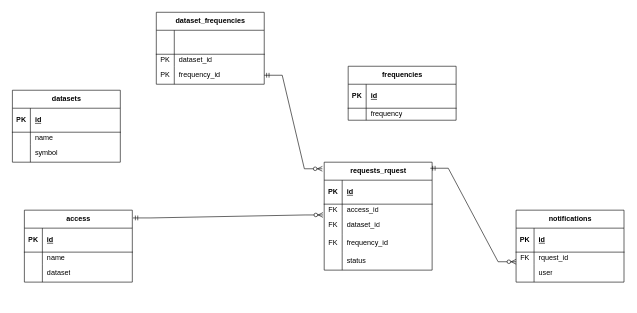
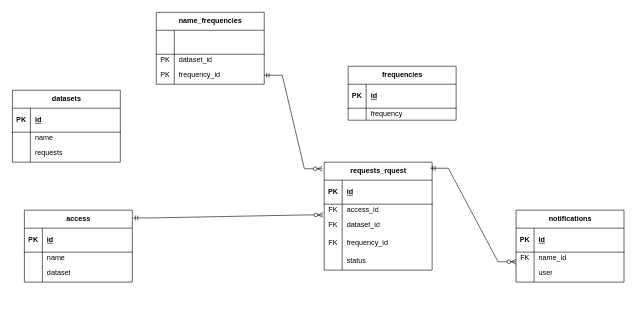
  <mxCell id="0" />
  <mxCell id="1" parent="0" />
  <mxCell id="2" value="frequencies" style="shape=table;startSize=30;container=1;collapsible=1;childLayout=tableLayout;fixedRows=1;rowLines=0;fontStyle=1;align=center;resizeLast=1;html=1;" parent="1" vertex="1"><mxGeometry x="580" y="110" width="180" height="90" as="geometry" /></mxCell>
  <mxCell id="3" value="" style="shape=tableRow;horizontal=0;startSize=0;swimlaneHead=0;swimlaneBody=0;fillColor=none;collapsible=0;dropTarget=0;points=[[0,0.5],[1,0.5]];portConstraint=eastwest;top=0;left=0;right=0;bottom=1;" parent="2" vertex="1"><mxGeometry y="30" width="180" height="40" as="geometry" /></mxCell>
  <mxCell id="4" value="PK" style="shape=partialRectangle;connectable=0;fillColor=none;top=0;left=0;bottom=0;right=0;fontStyle=1;overflow=hidden;whiteSpace=wrap;html=1;" parent="3" vertex="1"><mxGeometry width="30" height="40" as="geometry"><mxRectangle width="30" height="40" as="alternateBounds" /></mxGeometry></mxCell>
  <mxCell id="5" value="id" style="shape=partialRectangle;connectable=0;fillColor=none;top=0;left=0;bottom=0;right=0;align=left;spacingLeft=6;fontStyle=5;overflow=hidden;whiteSpace=wrap;html=1;" parent="3" vertex="1"><mxGeometry x="30" width="150" height="40" as="geometry"><mxRectangle width="150" height="40" as="alternateBounds" /></mxGeometry></mxCell>
  <mxCell id="6" value="" style="shape=tableRow;horizontal=0;startSize=0;swimlaneHead=0;swimlaneBody=0;fillColor=none;collapsible=0;dropTarget=0;points=[[0,0.5],[1,0.5]];portConstraint=eastwest;top=0;left=0;right=0;bottom=0;" parent="2" vertex="1"><mxGeometry y="70" width="180" height="20" as="geometry" /></mxCell>
  <mxCell id="7" value="" style="shape=partialRectangle;connectable=0;fillColor=none;top=0;left=0;bottom=0;right=0;editable=1;overflow=hidden;whiteSpace=wrap;html=1;" parent="6" vertex="1"><mxGeometry width="30" height="20" as="geometry"><mxRectangle width="30" height="20" as="alternateBounds" /></mxGeometry></mxCell>
  <mxCell id="8" value="frequency" style="shape=partialRectangle;connectable=0;fillColor=none;top=0;left=0;bottom=0;right=0;align=left;spacingLeft=6;overflow=hidden;whiteSpace=wrap;html=1;" parent="6" vertex="1"><mxGeometry x="30" width="150" height="20" as="geometry"><mxRectangle width="150" height="20" as="alternateBounds" /></mxGeometry></mxCell>
  <mxCell id="9" value="access" style="shape=table;startSize=30;container=1;collapsible=1;childLayout=tableLayout;fixedRows=1;rowLines=0;fontStyle=1;align=center;resizeLast=1;html=1;" parent="1" vertex="1"><mxGeometry x="40" y="350" width="180" height="120" as="geometry" /></mxCell>
  <mxCell id="10" value="" style="shape=tableRow;horizontal=0;startSize=0;swimlaneHead=0;swimlaneBody=0;fillColor=none;collapsible=0;dropTarget=0;points=[[0,0.5],[1,0.5]];portConstraint=eastwest;top=0;left=0;right=0;bottom=1;" parent="9" vertex="1"><mxGeometry y="30" width="180" height="40" as="geometry" /></mxCell>
  <mxCell id="11" value="PK" style="shape=partialRectangle;connectable=0;fillColor=none;top=0;left=0;bottom=0;right=0;fontStyle=1;overflow=hidden;whiteSpace=wrap;html=1;" parent="10" vertex="1"><mxGeometry width="30" height="40" as="geometry"><mxRectangle width="30" height="40" as="alternateBounds" /></mxGeometry></mxCell>
  <mxCell id="12" value="id" style="shape=partialRectangle;connectable=0;fillColor=none;top=0;left=0;bottom=0;right=0;align=left;spacingLeft=6;fontStyle=5;overflow=hidden;whiteSpace=wrap;html=1;" parent="10" vertex="1"><mxGeometry x="30" width="150" height="40" as="geometry"><mxRectangle width="150" height="40" as="alternateBounds" /></mxGeometry></mxCell>
  <mxCell id="13" value="" style="shape=tableRow;horizontal=0;startSize=0;swimlaneHead=0;swimlaneBody=0;fillColor=none;collapsible=0;dropTarget=0;points=[[0,0.5],[1,0.5]];portConstraint=eastwest;top=0;left=0;right=0;bottom=0;" parent="9" vertex="1"><mxGeometry y="70" width="180" height="20" as="geometry" /></mxCell>
  <mxCell id="14" value="" style="shape=partialRectangle;connectable=0;fillColor=none;top=0;left=0;bottom=0;right=0;editable=1;overflow=hidden;whiteSpace=wrap;html=1;" parent="13" vertex="1"><mxGeometry width="30" height="20" as="geometry"><mxRectangle width="30" height="20" as="alternateBounds" /></mxGeometry></mxCell>
  <mxCell id="15" value="name" style="shape=partialRectangle;connectable=0;fillColor=none;top=0;left=0;bottom=0;right=0;align=left;spacingLeft=6;overflow=hidden;whiteSpace=wrap;html=1;" parent="13" vertex="1"><mxGeometry x="30" width="150" height="20" as="geometry"><mxRectangle width="150" height="20" as="alternateBounds" /></mxGeometry></mxCell>
  <mxCell id="16" value="" style="shape=tableRow;horizontal=0;startSize=0;swimlaneHead=0;swimlaneBody=0;fillColor=none;collapsible=0;dropTarget=0;points=[[0,0.5],[1,0.5]];portConstraint=eastwest;top=0;left=0;right=0;bottom=0;" parent="9" vertex="1"><mxGeometry y="90" width="180" height="30" as="geometry" /></mxCell>
  <mxCell id="17" value="" style="shape=partialRectangle;connectable=0;fillColor=none;top=0;left=0;bottom=0;right=0;editable=1;overflow=hidden;whiteSpace=wrap;html=1;" parent="16" vertex="1"><mxGeometry width="30" height="30" as="geometry"><mxRectangle width="30" height="30" as="alternateBounds" /></mxGeometry></mxCell>
  <mxCell id="18" value="dataset" style="shape=partialRectangle;connectable=0;fillColor=none;top=0;left=0;bottom=0;right=0;align=left;spacingLeft=6;overflow=hidden;whiteSpace=wrap;html=1;" parent="16" vertex="1"><mxGeometry x="30" width="150" height="30" as="geometry"><mxRectangle width="150" height="30" as="alternateBounds" /></mxGeometry></mxCell>
  <mxCell id="19" value="notifications" style="shape=table;startSize=30;container=1;collapsible=1;childLayout=tableLayout;fixedRows=1;rowLines=0;fontStyle=1;align=center;resizeLast=1;html=1;" parent="1" vertex="1"><mxGeometry x="860" y="350" width="180" height="120" as="geometry"><mxRectangle x="380" y="300" width="70" height="30" as="alternateBounds" /></mxGeometry></mxCell>
  <mxCell id="20" value="" style="shape=tableRow;horizontal=0;startSize=0;swimlaneHead=0;swimlaneBody=0;fillColor=none;collapsible=0;dropTarget=0;points=[[0,0.5],[1,0.5]];portConstraint=eastwest;top=0;left=0;right=0;bottom=1;" parent="19" vertex="1"><mxGeometry y="30" width="180" height="40" as="geometry" /></mxCell>
  <mxCell id="21" value="PK" style="shape=partialRectangle;connectable=0;fillColor=none;top=0;left=0;bottom=0;right=0;fontStyle=1;overflow=hidden;whiteSpace=wrap;html=1;" parent="20" vertex="1"><mxGeometry width="30" height="40" as="geometry"><mxRectangle width="30" height="40" as="alternateBounds" /></mxGeometry></mxCell>
  <mxCell id="22" value="id" style="shape=partialRectangle;connectable=0;fillColor=none;top=0;left=0;bottom=0;right=0;align=left;spacingLeft=6;fontStyle=5;overflow=hidden;whiteSpace=wrap;html=1;" parent="20" vertex="1"><mxGeometry x="30" width="150" height="40" as="geometry"><mxRectangle width="150" height="40" as="alternateBounds" /></mxGeometry></mxCell>
  <mxCell id="23" value="" style="shape=tableRow;horizontal=0;startSize=0;swimlaneHead=0;swimlaneBody=0;fillColor=none;collapsible=0;dropTarget=0;points=[[0,0.5],[1,0.5]];portConstraint=eastwest;top=0;left=0;right=0;bottom=0;" parent="19" vertex="1"><mxGeometry y="70" width="180" height="20" as="geometry" /></mxCell>
  <mxCell id="24" value="FK" style="shape=partialRectangle;connectable=0;fillColor=none;top=0;left=0;bottom=0;right=0;editable=1;overflow=hidden;whiteSpace=wrap;html=1;" parent="23" vertex="1"><mxGeometry width="30" height="20" as="geometry"><mxRectangle width="30" height="20" as="alternateBounds" /></mxGeometry></mxCell>
- <mxCell id="25" value="rquest_id" style="shape=partialRectangle;connectable=0;fillColor=none;top=0;left=0;bottom=0;right=0;align=left;spacingLeft=6;overflow=hidden;whiteSpace=wrap;html=1;" parent="23" vertex="1"><mxGeometry x="30" width="150" height="20" as="geometry"><mxRectangle width="150" height="20" as="alternateBounds" /></mxGeometry></mxCell>
+ <mxCell id="25" value="name_id" style="shape=partialRectangle;connectable=0;fillColor=none;top=0;left=0;bottom=0;right=0;align=left;spacingLeft=6;overflow=hidden;whiteSpace=wrap;html=1;" parent="23" vertex="1"><mxGeometry x="30" width="150" height="20" as="geometry"><mxRectangle width="150" height="20" as="alternateBounds" /></mxGeometry></mxCell>
  <mxCell id="26" value="" style="shape=tableRow;horizontal=0;startSize=0;swimlaneHead=0;swimlaneBody=0;fillColor=none;collapsible=0;dropTarget=0;points=[[0,0.5],[1,0.5]];portConstraint=eastwest;top=0;left=0;right=0;bottom=0;" parent="19" vertex="1"><mxGeometry y="90" width="180" height="30" as="geometry" /></mxCell>
  <mxCell id="27" value="" style="shape=partialRectangle;connectable=0;fillColor=none;top=0;left=0;bottom=0;right=0;editable=1;overflow=hidden;whiteSpace=wrap;html=1;" parent="26" vertex="1"><mxGeometry width="30" height="30" as="geometry"><mxRectangle width="30" height="30" as="alternateBounds" /></mxGeometry></mxCell>
  <mxCell id="28" value="user" style="shape=partialRectangle;connectable=0;fillColor=none;top=0;left=0;bottom=0;right=0;align=left;spacingLeft=6;overflow=hidden;whiteSpace=wrap;html=1;" parent="26" vertex="1"><mxGeometry x="30" width="150" height="30" as="geometry"><mxRectangle width="150" height="30" as="alternateBounds" /></mxGeometry></mxCell>
  <mxCell id="29" value="datasets" style="shape=table;startSize=30;container=1;collapsible=1;childLayout=tableLayout;fixedRows=1;rowLines=0;fontStyle=1;align=center;resizeLast=1;html=1;" parent="1" vertex="1"><mxGeometry x="20" y="150" width="180" height="120" as="geometry" /></mxCell>
  <mxCell id="30" value="" style="shape=tableRow;horizontal=0;startSize=0;swimlaneHead=0;swimlaneBody=0;fillColor=none;collapsible=0;dropTarget=0;points=[[0,0.5],[1,0.5]];portConstraint=eastwest;top=0;left=0;right=0;bottom=1;" parent="29" vertex="1"><mxGeometry y="30" width="180" height="40" as="geometry" /></mxCell>
  <mxCell id="31" value="PK" style="shape=partialRectangle;connectable=0;fillColor=none;top=0;left=0;bottom=0;right=0;fontStyle=1;overflow=hidden;whiteSpace=wrap;html=1;" parent="30" vertex="1"><mxGeometry width="30" height="40" as="geometry"><mxRectangle width="30" height="40" as="alternateBounds" /></mxGeometry></mxCell>
  <mxCell id="32" value="id" style="shape=partialRectangle;connectable=0;fillColor=none;top=0;left=0;bottom=0;right=0;align=left;spacingLeft=6;fontStyle=5;overflow=hidden;whiteSpace=wrap;html=1;" parent="30" vertex="1"><mxGeometry x="30" width="150" height="40" as="geometry"><mxRectangle width="150" height="40" as="alternateBounds" /></mxGeometry></mxCell>
  <mxCell id="33" value="" style="shape=tableRow;horizontal=0;startSize=0;swimlaneHead=0;swimlaneBody=0;fillColor=none;collapsible=0;dropTarget=0;points=[[0,0.5],[1,0.5]];portConstraint=eastwest;top=0;left=0;right=0;bottom=0;" parent="29" vertex="1"><mxGeometry y="70" width="180" height="20" as="geometry" /></mxCell>
  <mxCell id="34" value="" style="shape=partialRectangle;connectable=0;fillColor=none;top=0;left=0;bottom=0;right=0;editable=1;overflow=hidden;whiteSpace=wrap;html=1;" parent="33" vertex="1"><mxGeometry width="30" height="20" as="geometry"><mxRectangle width="30" height="20" as="alternateBounds" /></mxGeometry></mxCell>
  <mxCell id="35" value="name" style="shape=partialRectangle;connectable=0;fillColor=none;top=0;left=0;bottom=0;right=0;align=left;spacingLeft=6;overflow=hidden;whiteSpace=wrap;html=1;" parent="33" vertex="1"><mxGeometry x="30" width="150" height="20" as="geometry"><mxRectangle width="150" height="20" as="alternateBounds" /></mxGeometry></mxCell>
  <mxCell id="36" value="" style="shape=tableRow;horizontal=0;startSize=0;swimlaneHead=0;swimlaneBody=0;fillColor=none;collapsible=0;dropTarget=0;points=[[0,0.5],[1,0.5]];portConstraint=eastwest;top=0;left=0;right=0;bottom=0;" parent="29" vertex="1"><mxGeometry y="90" width="180" height="30" as="geometry" /></mxCell>
  <mxCell id="37" value="" style="shape=partialRectangle;connectable=0;fillColor=none;top=0;left=0;bottom=0;right=0;editable=1;overflow=hidden;whiteSpace=wrap;html=1;" parent="36" vertex="1"><mxGeometry width="30" height="30" as="geometry"><mxRectangle width="30" height="30" as="alternateBounds" /></mxGeometry></mxCell>
- <mxCell id="38" value="symbol" style="shape=partialRectangle;connectable=0;fillColor=none;top=0;left=0;bottom=0;right=0;align=left;spacingLeft=6;overflow=hidden;whiteSpace=wrap;html=1;" parent="36" vertex="1"><mxGeometry x="30" width="150" height="30" as="geometry"><mxRectangle width="150" height="30" as="alternateBounds" /></mxGeometry></mxCell>
+ <mxCell id="38" value="requests" style="shape=partialRectangle;connectable=0;fillColor=none;top=0;left=0;bottom=0;right=0;align=left;spacingLeft=6;overflow=hidden;whiteSpace=wrap;html=1;" parent="36" vertex="1"><mxGeometry x="30" width="150" height="30" as="geometry"><mxRectangle width="150" height="30" as="alternateBounds" /></mxGeometry></mxCell>
  <mxCell id="39" value="requests_rquest" style="shape=table;startSize=30;container=1;collapsible=1;childLayout=tableLayout;fixedRows=1;rowLines=0;fontStyle=1;align=center;resizeLast=1;html=1;" parent="1" vertex="1"><mxGeometry x="540" y="270" width="180" height="180" as="geometry"><mxRectangle x="360" y="530" width="90" height="30" as="alternateBounds" /></mxGeometry></mxCell>
  <mxCell id="40" value="" style="shape=tableRow;horizontal=0;startSize=0;swimlaneHead=0;swimlaneBody=0;fillColor=none;collapsible=0;dropTarget=0;points=[[0,0.5],[1,0.5]];portConstraint=eastwest;top=0;left=0;right=0;bottom=1;" parent="39" vertex="1"><mxGeometry y="30" width="180" height="40" as="geometry" /></mxCell>
  <mxCell id="41" value="PK" style="shape=partialRectangle;connectable=0;fillColor=none;top=0;left=0;bottom=0;right=0;fontStyle=1;overflow=hidden;whiteSpace=wrap;html=1;" parent="40" vertex="1"><mxGeometry width="30" height="40" as="geometry"><mxRectangle width="30" height="40" as="alternateBounds" /></mxGeometry></mxCell>
  <mxCell id="42" value="id" style="shape=partialRectangle;connectable=0;fillColor=none;top=0;left=0;bottom=0;right=0;align=left;spacingLeft=6;fontStyle=5;overflow=hidden;whiteSpace=wrap;html=1;" parent="40" vertex="1"><mxGeometry x="30" width="150" height="40" as="geometry"><mxRectangle width="150" height="40" as="alternateBounds" /></mxGeometry></mxCell>
  <mxCell id="43" value="" style="shape=tableRow;horizontal=0;startSize=0;swimlaneHead=0;swimlaneBody=0;fillColor=none;collapsible=0;dropTarget=0;points=[[0,0.5],[1,0.5]];portConstraint=eastwest;top=0;left=0;right=0;bottom=0;" parent="39" vertex="1"><mxGeometry y="70" width="180" height="20" as="geometry" /></mxCell>
  <mxCell id="44" value="FK" style="shape=partialRectangle;connectable=0;fillColor=none;top=0;left=0;bottom=0;right=0;editable=1;overflow=hidden;whiteSpace=wrap;html=1;" parent="43" vertex="1"><mxGeometry width="30" height="20" as="geometry"><mxRectangle width="30" height="20" as="alternateBounds" /></mxGeometry></mxCell>
  <mxCell id="45" value="access_id" style="shape=partialRectangle;connectable=0;fillColor=none;top=0;left=0;bottom=0;right=0;align=left;spacingLeft=6;overflow=hidden;whiteSpace=wrap;html=1;" parent="43" vertex="1"><mxGeometry x="30" width="150" height="20" as="geometry"><mxRectangle width="150" height="20" as="alternateBounds" /></mxGeometry></mxCell>
  <mxCell id="46" value="" style="shape=tableRow;horizontal=0;startSize=0;swimlaneHead=0;swimlaneBody=0;fillColor=none;collapsible=0;dropTarget=0;points=[[0,0.5],[1,0.5]];portConstraint=eastwest;top=0;left=0;right=0;bottom=0;" parent="39" vertex="1"><mxGeometry y="90" width="180" height="30" as="geometry" /></mxCell>
  <mxCell id="47" value="FK" style="shape=partialRectangle;connectable=0;fillColor=none;top=0;left=0;bottom=0;right=0;editable=1;overflow=hidden;whiteSpace=wrap;html=1;" parent="46" vertex="1"><mxGeometry width="30" height="30" as="geometry"><mxRectangle width="30" height="30" as="alternateBounds" /></mxGeometry></mxCell>
  <mxCell id="48" value="dataset_id" style="shape=partialRectangle;connectable=0;fillColor=none;top=0;left=0;bottom=0;right=0;align=left;spacingLeft=6;overflow=hidden;whiteSpace=wrap;html=1;" parent="46" vertex="1"><mxGeometry x="30" width="150" height="30" as="geometry"><mxRectangle width="150" height="30" as="alternateBounds" /></mxGeometry></mxCell>
  <mxCell id="49" value="" style="shape=tableRow;horizontal=0;startSize=0;swimlaneHead=0;swimlaneBody=0;fillColor=none;collapsible=0;dropTarget=0;points=[[0,0.5],[1,0.5]];portConstraint=eastwest;top=0;left=0;right=0;bottom=0;" parent="39" vertex="1"><mxGeometry y="120" width="180" height="30" as="geometry" /></mxCell>
  <mxCell id="50" value="FK" style="shape=partialRectangle;connectable=0;fillColor=none;top=0;left=0;bottom=0;right=0;editable=1;overflow=hidden;whiteSpace=wrap;html=1;" parent="49" vertex="1"><mxGeometry width="30" height="30" as="geometry"><mxRectangle width="30" height="30" as="alternateBounds" /></mxGeometry></mxCell>
  <mxCell id="51" value="frequency_id" style="shape=partialRectangle;connectable=0;fillColor=none;top=0;left=0;bottom=0;right=0;align=left;spacingLeft=6;overflow=hidden;whiteSpace=wrap;html=1;" parent="49" vertex="1"><mxGeometry x="30" width="150" height="30" as="geometry"><mxRectangle width="150" height="30" as="alternateBounds" /></mxGeometry></mxCell>
  <mxCell id="52" style="shape=tableRow;horizontal=0;startSize=0;swimlaneHead=0;swimlaneBody=0;fillColor=none;collapsible=0;dropTarget=0;points=[[0,0.5],[1,0.5]];portConstraint=eastwest;top=0;left=0;right=0;bottom=0;" vertex="1" parent="39"><mxGeometry y="150" width="180" height="30" as="geometry" /></mxCell>
  <mxCell id="53" style="shape=partialRectangle;connectable=0;fillColor=none;top=0;left=0;bottom=0;right=0;editable=1;overflow=hidden;whiteSpace=wrap;html=1;" vertex="1" parent="52"><mxGeometry width="30" height="30" as="geometry"><mxRectangle width="30" height="30" as="alternateBounds" /></mxGeometry></mxCell>
  <mxCell id="54" value="status" style="shape=partialRectangle;connectable=0;fillColor=none;top=0;left=0;bottom=0;right=0;align=left;spacingLeft=6;overflow=hidden;whiteSpace=wrap;html=1;" vertex="1" parent="52"><mxGeometry x="30" width="150" height="30" as="geometry"><mxRectangle width="150" height="30" as="alternateBounds" /></mxGeometry></mxCell>
  <mxCell id="55" value="" style="shape=tableRow;horizontal=0;startSize=0;swimlaneHead=0;swimlaneBody=0;fillColor=none;collapsible=0;dropTarget=0;points=[[0,0.5],[1,0.5]];portConstraint=eastwest;top=0;left=0;right=0;bottom=0;" parent="1" vertex="1"><mxGeometry x="590" y="390" width="180" height="30" as="geometry" /></mxCell>
  <mxCell id="56" value="" style="shape=tableRow;horizontal=0;startSize=0;swimlaneHead=0;swimlaneBody=0;fillColor=none;collapsible=0;dropTarget=0;points=[[0,0.5],[1,0.5]];portConstraint=eastwest;top=0;left=0;right=0;bottom=0;" parent="1" vertex="1"><mxGeometry x="40" y="470" width="180" height="30" as="geometry" /></mxCell>
  <mxCell id="57" value="" style="shape=partialRectangle;connectable=0;fillColor=none;top=0;left=0;bottom=0;right=0;editable=1;overflow=hidden;whiteSpace=wrap;html=1;" parent="56" vertex="1"><mxGeometry width="30" height="30" as="geometry"><mxRectangle width="30" height="30" as="alternateBounds" /></mxGeometry></mxCell>
  <mxCell id="58" value="" style="edgeStyle=entityRelationEdgeStyle;fontSize=12;html=1;endArrow=ERzeroToMany;startArrow=ERmandOne;rounded=0;exitX=0.983;exitY=0.056;exitDx=0;exitDy=0;entryX=0;entryY=-0.133;entryDx=0;entryDy=0;entryPerimeter=0;exitPerimeter=0;" parent="1" source="39" target="26" edge="1"><mxGeometry width="100" height="100" relative="1" as="geometry"><mxPoint x="254.94" y="90" as="sourcePoint" /><mxPoint x="340" y="361" as="targetPoint" /></mxGeometry></mxCell>
  <mxCell id="59" value="" style="edgeStyle=entityRelationEdgeStyle;fontSize=12;html=1;endArrow=ERzeroToMany;startArrow=ERmandOne;rounded=0;entryX=-0.011;entryY=-0.067;entryDx=0;entryDy=0;entryPerimeter=0;exitX=1.006;exitY=0.108;exitDx=0;exitDy=0;exitPerimeter=0;" parent="1" source="9" target="46" edge="1"><mxGeometry width="100" height="100" relative="1" as="geometry"><mxPoint x="360" y="280" as="sourcePoint" /><mxPoint x="460" y="180" as="targetPoint" /></mxGeometry></mxCell>
  <mxCell id="60" value="" style="edgeStyle=entityRelationEdgeStyle;fontSize=12;html=1;endArrow=ERzeroToMany;startArrow=ERmandOne;rounded=0;exitX=1;exitY=0.5;exitDx=0;exitDy=0;entryX=-0.017;entryY=0.061;entryDx=0;entryDy=0;entryPerimeter=0;" parent="1" source="68" target="39" edge="1"><mxGeometry width="100" height="100" relative="1" as="geometry"><mxPoint x="550" y="300" as="sourcePoint" /><mxPoint x="560" y="330" as="targetPoint" /><Array as="points"><mxPoint x="770" y="330" /></Array></mxGeometry></mxCell>
- <mxCell id="61" value="dataset_frequencies" style="shape=table;startSize=30;container=1;collapsible=1;childLayout=tableLayout;fixedRows=1;rowLines=0;fontStyle=1;align=center;resizeLast=1;html=1;" vertex="1" parent="1"><mxGeometry x="260" y="20" width="180" height="120" as="geometry" /></mxCell>
+ <mxCell id="61" value="name_frequencies" style="shape=table;startSize=30;container=1;collapsible=1;childLayout=tableLayout;fixedRows=1;rowLines=0;fontStyle=1;align=center;resizeLast=1;html=1;" vertex="1" parent="1"><mxGeometry x="260" y="20" width="180" height="120" as="geometry" /></mxCell>
  <mxCell id="62" value="" style="shape=tableRow;horizontal=0;startSize=0;swimlaneHead=0;swimlaneBody=0;fillColor=none;collapsible=0;dropTarget=0;points=[[0,0.5],[1,0.5]];portConstraint=eastwest;top=0;left=0;right=0;bottom=1;" vertex="1" parent="61"><mxGeometry y="30" width="180" height="40" as="geometry" /></mxCell>
  <mxCell id="63" value="" style="shape=partialRectangle;connectable=0;fillColor=none;top=0;left=0;bottom=0;right=0;fontStyle=1;overflow=hidden;whiteSpace=wrap;html=1;" vertex="1" parent="62"><mxGeometry width="30" height="40" as="geometry"><mxRectangle width="30" height="40" as="alternateBounds" /></mxGeometry></mxCell>
  <mxCell id="64" value="" style="shape=partialRectangle;connectable=0;fillColor=none;top=0;left=0;bottom=0;right=0;align=left;spacingLeft=6;fontStyle=5;overflow=hidden;whiteSpace=wrap;html=1;" vertex="1" parent="62"><mxGeometry x="30" width="150" height="40" as="geometry"><mxRectangle width="150" height="40" as="alternateBounds" /></mxGeometry></mxCell>
  <mxCell id="65" value="" style="shape=tableRow;horizontal=0;startSize=0;swimlaneHead=0;swimlaneBody=0;fillColor=none;collapsible=0;dropTarget=0;points=[[0,0.5],[1,0.5]];portConstraint=eastwest;top=0;left=0;right=0;bottom=0;" vertex="1" parent="61"><mxGeometry y="70" width="180" height="20" as="geometry" /></mxCell>
  <mxCell id="66" value="PK" style="shape=partialRectangle;connectable=0;fillColor=none;top=0;left=0;bottom=0;right=0;editable=1;overflow=hidden;whiteSpace=wrap;html=1;" vertex="1" parent="65"><mxGeometry width="30" height="20" as="geometry"><mxRectangle width="30" height="20" as="alternateBounds" /></mxGeometry></mxCell>
  <mxCell id="67" value="dataset_id" style="shape=partialRectangle;connectable=0;fillColor=none;top=0;left=0;bottom=0;right=0;align=left;spacingLeft=6;overflow=hidden;whiteSpace=wrap;html=1;" vertex="1" parent="65"><mxGeometry x="30" width="150" height="20" as="geometry"><mxRectangle width="150" height="20" as="alternateBounds" /></mxGeometry></mxCell>
  <mxCell id="68" value="" style="shape=tableRow;horizontal=0;startSize=0;swimlaneHead=0;swimlaneBody=0;fillColor=none;collapsible=0;dropTarget=0;points=[[0,0.5],[1,0.5]];portConstraint=eastwest;top=0;left=0;right=0;bottom=0;" vertex="1" parent="61"><mxGeometry y="90" width="180" height="30" as="geometry" /></mxCell>
  <mxCell id="69" value="PK" style="shape=partialRectangle;connectable=0;fillColor=none;top=0;left=0;bottom=0;right=0;editable=1;overflow=hidden;whiteSpace=wrap;html=1;" vertex="1" parent="68"><mxGeometry width="30" height="30" as="geometry"><mxRectangle width="30" height="30" as="alternateBounds" /></mxGeometry></mxCell>
  <mxCell id="70" value="frequency_id" style="shape=partialRectangle;connectable=0;fillColor=none;top=0;left=0;bottom=0;right=0;align=left;spacingLeft=6;overflow=hidden;whiteSpace=wrap;html=1;" vertex="1" parent="68"><mxGeometry x="30" width="150" height="30" as="geometry"><mxRectangle width="150" height="30" as="alternateBounds" /></mxGeometry></mxCell>
